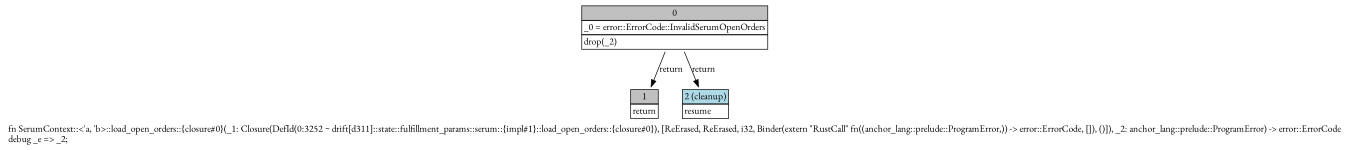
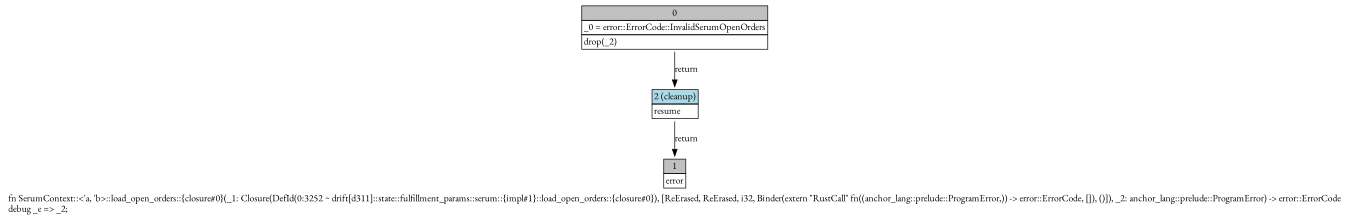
  digraph {
    fontname="EB Garamond"
    label=<fn SerumContext::&lt;'a, 'b&gt;::load_open_orders::{closure#0}(_1: Closure(DefId(0:3252 ~ drift[d311]::state::fulfillment_params::serum::{impl#1}::load_open_orders::{closure#0}), [ReErased, ReErased, i32, Binder(extern &quot;RustCall&quot; fn((anchor_lang::prelude::ProgramError,)) -&gt; error::ErrorCode, []), ()]), _2: anchor_lang::prelude::ProgramError) -&gt; error::ErrorCode<br align="left"/>debug _e =&gt; _2;<br align="left"/>>
    node [fontname="EB Garamond" shape=none]
    edge [fontname="EB Garamond"]
    n1 [label=<<table border="0" cellborder="1" cellspacing="0"><tr><td bgcolor="gray" align="center" colspan="1">0</td></tr><tr><td align="left" balign="left">_0 = error::ErrorCode::InvalidSerumOpenOrders<br/></td></tr><tr><td align="left">drop(_2)</td></tr></table>>]
-   n2 [label=<<table border="0" cellborder="1" cellspacing="0"><tr><td bgcolor="gray" align="center" colspan="1">1</td></tr><tr><td align="left">return</td></tr></table>>]
+   n2 [label=<<table border="0" cellborder="1" cellspacing="0"><tr><td bgcolor="gray" align="center" colspan="1">1</td></tr><tr><td align="left">error</td></tr></table>>]
    n3 [label=<<table border="0" cellborder="1" cellspacing="0"><tr><td bgcolor="lightblue" align="center" colspan="1">2 (cleanup)</td></tr><tr><td align="left">resume</td></tr></table>>]
-   n1 -> n2 [label=return]
+   n3 -> n2 [label=return]
    n1 -> n3 [label=return]
  }
